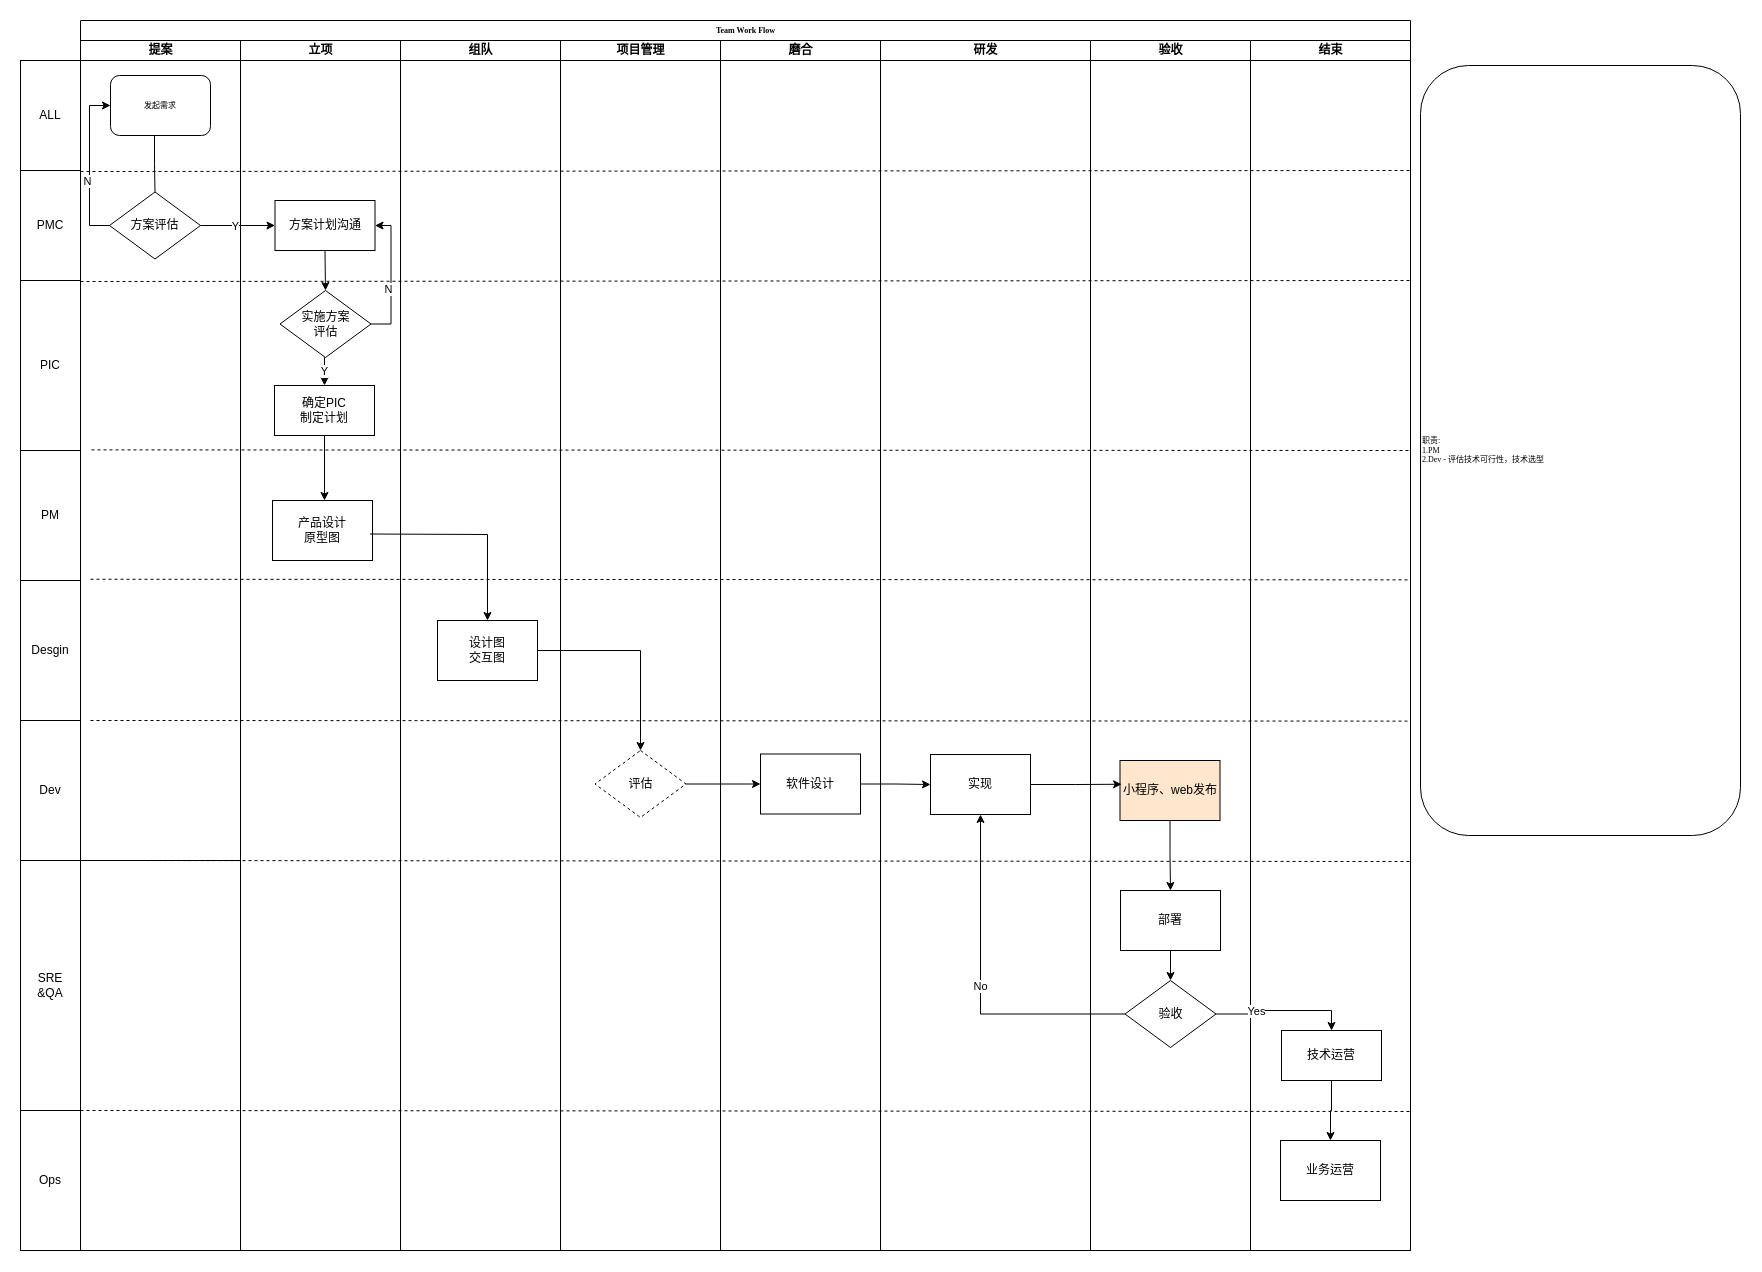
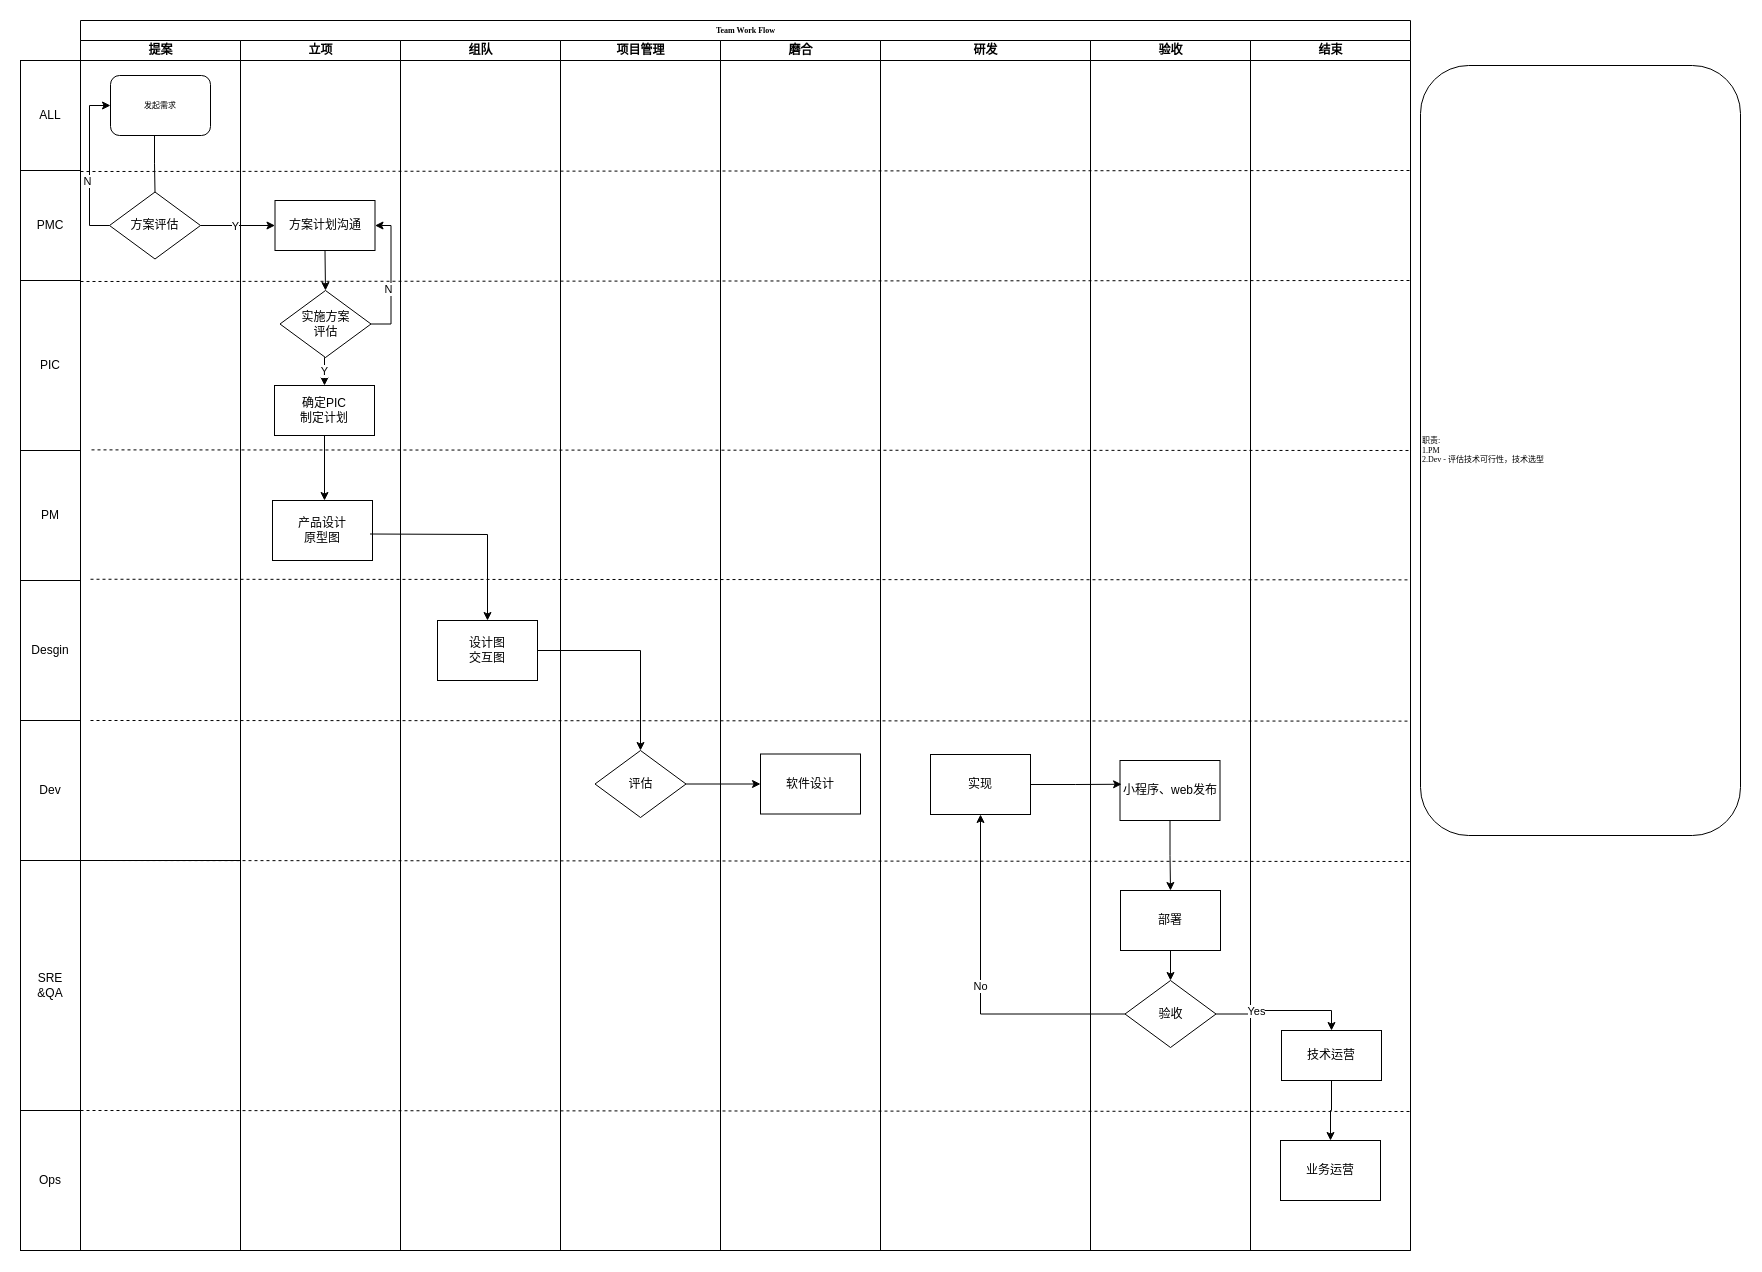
  <mxCell id="0" />
  <mxCell id="1" parent="0" />
  <mxCell id="2" value="Team Work Flow" style="swimlane;html=1;childLayout=stackLayout;startSize=20;rounded=0;shadow=0;labelBackgroundColor=none;strokeWidth=1;fontFamily=Verdana;fontSize=8;align=center;" parent="1" vertex="1"><mxGeometry x="80" y="20" width="1330" height="1230" as="geometry" /></mxCell>
  <mxCell id="3" value="建单" style="swimlane;html=1;startSize=20;" parent="2" vertex="1"><mxGeometry y="20" width="160" height="1210" as="geometry" /></mxCell>
  <mxCell id="4" value="立项" style="swimlane;html=1;startSize=20;" parent="2" vertex="1"><mxGeometry x="160" y="20" width="160" height="1210" as="geometry" /></mxCell>
  <mxCell id="5" value="Y" style="edgeStyle=orthogonalEdgeStyle;rounded=0;orthogonalLoop=1;jettySize=auto;html=1;entryX=0.5;entryY=0;entryDx=0;entryDy=0;startArrow=none;exitX=0.5;exitY=1;exitDx=0;exitDy=0;" parent="4" source="11" target="7" edge="1"><mxGeometry relative="1" as="geometry"><mxPoint x="80" y="317" as="sourcePoint" /></mxGeometry></mxCell>
  <mxCell id="6" value="方案计划沟通" style="rounded=0;whiteSpace=wrap;html=1;" parent="4" vertex="1"><mxGeometry x="34.5" y="160" width="100" height="50" as="geometry" /></mxCell>
  <mxCell id="7" value="确定PIC&lt;br&gt;制定计划" style="rounded=0;whiteSpace=wrap;html=1;" parent="4" vertex="1"><mxGeometry x="34" y="345" width="100" height="50" as="geometry" /></mxCell>
  <mxCell id="8" style="edgeStyle=orthogonalEdgeStyle;rounded=0;orthogonalLoop=1;jettySize=auto;html=1;startArrow=none;exitX=1;exitY=0.5;exitDx=0;exitDy=0;entryX=1;entryY=0.5;entryDx=0;entryDy=0;" parent="4" source="11" target="6" edge="1"><mxGeometry relative="1" as="geometry"><mxPoint x="130" y="295" as="sourcePoint" /><mxPoint x="-10" y="80" as="targetPoint" /></mxGeometry></mxCell>
  <mxCell id="9" value="N" style="edgeLabel;html=1;align=center;verticalAlign=middle;resizable=0;points=[];" parent="8" connectable="0" vertex="1"><mxGeometry x="-0.187" y="3" relative="1" as="geometry"><mxPoint as="offset" /></mxGeometry></mxCell>
  <mxCell id="10" style="rounded=0;orthogonalLoop=1;jettySize=auto;html=1;exitX=0.5;exitY=1;exitDx=0;exitDy=0;entryX=0.5;entryY=0;entryDx=0;entryDy=0;" parent="4" source="6" target="11" edge="1"><mxGeometry relative="1" as="geometry"><mxPoint x="140" y="380" as="sourcePoint" /><mxPoint x="80" y="270" as="targetPoint" /></mxGeometry></mxCell>
  <mxCell id="11" value="实施方案&lt;br&gt;评估" style="rhombus;whiteSpace=wrap;html=1;" parent="4" vertex="1"><mxGeometry x="39.5" y="250" width="91" height="67" as="geometry" /></mxCell>
  <mxCell id="12" style="rounded=0;orthogonalLoop=1;jettySize=auto;html=1;entryX=0.5;entryY=0;entryDx=0;entryDy=0;exitX=0.5;exitY=1;exitDx=0;exitDy=0;" parent="4" source="7" edge="1"><mxGeometry relative="1" as="geometry"><mxPoint x="144" y="380" as="sourcePoint" /><mxPoint x="84.0" y="460" as="targetPoint" /></mxGeometry></mxCell>
  <mxCell id="13" value="产品设计&lt;br&gt;原型图" style="rounded=0;whiteSpace=wrap;html=1;" parent="4" vertex="1"><mxGeometry x="32" y="460" width="100" height="60" as="geometry" /></mxCell>
  <mxCell id="14" value="" style="endArrow=none;dashed=1;html=1;rounded=0;" parent="4" edge="1"><mxGeometry width="50" height="50" relative="1" as="geometry"><mxPoint x="-160" y="1070" as="sourcePoint" /><mxPoint x="1170" y="1071" as="targetPoint" /></mxGeometry></mxCell>
  <mxCell id="15" value="组队" style="swimlane;html=1;startSize=20;" parent="2" vertex="1"><mxGeometry x="320" y="20" width="160" height="1210" as="geometry" /></mxCell>
  <mxCell id="16" value="设计图&lt;br&gt;交互图" style="rounded=0;whiteSpace=wrap;html=1;" parent="15" vertex="1"><mxGeometry x="37" y="580" width="100" height="60" as="geometry" /></mxCell>
  <mxCell id="17" value="" style="endArrow=none;dashed=1;html=1;rounded=0;entryX=1;entryY=0.5;entryDx=0;entryDy=0;" parent="15" edge="1"><mxGeometry width="50" height="50" relative="1" as="geometry"><mxPoint x="-310" y="538.75" as="sourcePoint" /><mxPoint x="1010" y="539.37" as="targetPoint" /></mxGeometry></mxCell>
  <mxCell id="18" value="" style="endArrow=none;dashed=1;html=1;rounded=0;entryX=1;entryY=0.5;entryDx=0;entryDy=0;" parent="15" edge="1"><mxGeometry width="50" height="50" relative="1" as="geometry"><mxPoint x="-310" y="680.0" as="sourcePoint" /><mxPoint x="1010" y="680.62" as="targetPoint" /></mxGeometry></mxCell>
  <mxCell id="19" style="edgeStyle=orthogonalEdgeStyle;rounded=0;orthogonalLoop=1;jettySize=auto;html=1;entryX=0.5;entryY=0;entryDx=0;entryDy=0;exitX=1;exitY=0.5;exitDx=0;exitDy=0;" parent="2" target="16" edge="1"><mxGeometry relative="1" as="geometry"><mxPoint x="289.5" y="513.5" as="sourcePoint" /></mxGeometry></mxCell>
  <mxCell id="20" value="项目管理" style="swimlane;html=1;startSize=20;" parent="2" vertex="1"><mxGeometry x="480" y="20" width="160" height="1210" as="geometry" /></mxCell>
  <mxCell id="21" value="" style="endArrow=none;dashed=1;html=1;rounded=0;" parent="20" edge="1"><mxGeometry width="50" height="50" relative="1" as="geometry"><mxPoint x="-480" y="131" as="sourcePoint" /><mxPoint x="850" y="130.0" as="targetPoint" /></mxGeometry></mxCell>
- <mxCell id="22" value="评估" style="rhombus;whiteSpace=wrap;html=1;dashed=1;" parent="20" vertex="1"><mxGeometry x="34.5" y="710" width="91" height="67" as="geometry" /></mxCell>
+ <mxCell id="22" value="评估" style="rhombus;whiteSpace=wrap;html=1;" parent="20" vertex="1"><mxGeometry x="34.5" y="710" width="91" height="67" as="geometry" /></mxCell>
  <mxCell id="23" value="" style="endArrow=none;dashed=1;html=1;rounded=0;" parent="20" edge="1"><mxGeometry width="50" height="50" relative="1" as="geometry"><mxPoint x="-480" y="241.0" as="sourcePoint" /><mxPoint x="850" y="240" as="targetPoint" /></mxGeometry></mxCell>
  <mxCell id="24" value="磨合" style="swimlane;html=1;startSize=20;" parent="2" vertex="1"><mxGeometry x="640" y="20" width="160" height="1210" as="geometry" /></mxCell>
  <mxCell id="25" value="" style="endArrow=none;dashed=1;html=1;rounded=0;" parent="24" edge="1"><mxGeometry width="50" height="50" relative="1" as="geometry"><mxPoint x="-640" y="820.0" as="sourcePoint" /><mxPoint x="690" y="821" as="targetPoint" /></mxGeometry></mxCell>
  <mxCell id="26" value="软件设计" style="rounded=0;whiteSpace=wrap;html=1;" parent="24" vertex="1"><mxGeometry x="40" y="713.5" width="100" height="60" as="geometry" /></mxCell>
  <mxCell id="27" value="" style="endArrow=none;dashed=1;html=1;rounded=0;entryX=1;entryY=0.5;entryDx=0;entryDy=0;" parent="2" edge="1"><mxGeometry width="50" height="50" relative="1" as="geometry"><mxPoint x="11" y="429.38" as="sourcePoint" /><mxPoint x="1331" y="430.0" as="targetPoint" /></mxGeometry></mxCell>
  <mxCell id="28" value="研发" style="swimlane;html=1;startSize=20;" parent="2" vertex="1"><mxGeometry x="800" y="20" width="210" height="1210" as="geometry" /></mxCell>
  <mxCell id="29" value="实现" style="rounded=0;whiteSpace=wrap;html=1;" parent="28" vertex="1"><mxGeometry x="50" y="714" width="100" height="60" as="geometry" /></mxCell>
  <mxCell id="30" value="验收" style="swimlane;html=1;startSize=20;" parent="2" vertex="1"><mxGeometry x="1010" y="20" width="160" height="1210" as="geometry" /></mxCell>
  <mxCell id="31" value="验收" style="rhombus;whiteSpace=wrap;html=1;" parent="30" vertex="1"><mxGeometry x="34.5" y="940" width="91" height="67" as="geometry" /></mxCell>
  <mxCell id="32" style="edgeStyle=orthogonalEdgeStyle;rounded=0;orthogonalLoop=1;jettySize=auto;html=1;entryX=0.5;entryY=0;entryDx=0;entryDy=0;" parent="30" source="33" target="31" edge="1"><mxGeometry relative="1" as="geometry" /></mxCell>
  <mxCell id="33" value="部署" style="rounded=0;whiteSpace=wrap;html=1;" parent="30" vertex="1"><mxGeometry x="30" y="850" width="100" height="60" as="geometry" /></mxCell>
  <mxCell id="34" style="edgeStyle=orthogonalEdgeStyle;rounded=0;orthogonalLoop=1;jettySize=auto;html=1;" parent="30" source="35" target="33" edge="1"><mxGeometry relative="1" as="geometry" /></mxCell>
- <mxCell id="35" value="小程序、web发布" style="rounded=0;whiteSpace=wrap;html=1;fillColor=#ffe6cc;" parent="30" vertex="1"><mxGeometry x="29.5" y="720" width="100" height="60" as="geometry" /></mxCell>
+ <mxCell id="35" value="小程序、web发布" style="rounded=0;whiteSpace=wrap;html=1;" parent="30" vertex="1"><mxGeometry x="29.5" y="720" width="100" height="60" as="geometry" /></mxCell>
  <mxCell id="36" value="结束" style="swimlane;html=1;startSize=20;" parent="2" vertex="1"><mxGeometry x="1170" y="20" width="160" height="1210" as="geometry" /></mxCell>
  <mxCell id="37" value="业务运营" style="rounded=0;whiteSpace=wrap;html=1;" parent="36" vertex="1"><mxGeometry x="30" y="1100" width="100" height="60" as="geometry" /></mxCell>
  <mxCell id="38" style="edgeStyle=orthogonalEdgeStyle;rounded=0;orthogonalLoop=1;jettySize=auto;html=1;entryX=0.5;entryY=0;entryDx=0;entryDy=0;" parent="36" source="39" target="37" edge="1"><mxGeometry relative="1" as="geometry" /></mxCell>
  <mxCell id="39" value="技术运营" style="rounded=0;whiteSpace=wrap;html=1;" parent="36" vertex="1"><mxGeometry x="31" y="990" width="100" height="50" as="geometry" /></mxCell>
  <mxCell id="40" style="edgeStyle=orthogonalEdgeStyle;rounded=0;orthogonalLoop=1;jettySize=auto;html=1;" parent="2" source="16" target="22" edge="1"><mxGeometry relative="1" as="geometry"><mxPoint x="560" y="460" as="targetPoint" /></mxGeometry></mxCell>
  <mxCell id="41" style="edgeStyle=orthogonalEdgeStyle;rounded=0;orthogonalLoop=1;jettySize=auto;html=1;" parent="2" source="22" target="26" edge="1"><mxGeometry relative="1" as="geometry" /></mxCell>
- <mxCell id="42" style="edgeStyle=orthogonalEdgeStyle;rounded=0;orthogonalLoop=1;jettySize=auto;html=1;entryX=0;entryY=0.5;entryDx=0;entryDy=0;" parent="2" source="26" target="29" edge="1"><mxGeometry relative="1" as="geometry" /></mxCell>
  <mxCell id="43" style="edgeStyle=orthogonalEdgeStyle;rounded=0;orthogonalLoop=1;jettySize=auto;html=1;entryX=0.5;entryY=0;entryDx=0;entryDy=0;" parent="2" source="31" target="39" edge="1"><mxGeometry relative="1" as="geometry"><mxPoint x="1250" y="994" as="targetPoint" /></mxGeometry></mxCell>
  <mxCell id="44" value="Yes" style="edgeLabel;html=1;align=center;verticalAlign=middle;resizable=0;points=[];" parent="43" connectable="0" vertex="1"><mxGeometry x="-0.368" relative="1" as="geometry"><mxPoint x="-1" as="offset" /></mxGeometry></mxCell>
  <mxCell id="45" value="No" style="edgeStyle=orthogonalEdgeStyle;rounded=0;orthogonalLoop=1;jettySize=auto;html=1;entryX=0.5;entryY=1;entryDx=0;entryDy=0;" parent="2" source="31" target="29" edge="1"><mxGeometry relative="1" as="geometry" /></mxCell>
  <mxCell id="46" style="edgeStyle=orthogonalEdgeStyle;rounded=0;orthogonalLoop=1;jettySize=auto;html=1;entryX=0.016;entryY=0.396;entryDx=0;entryDy=0;entryPerimeter=0;" parent="2" source="29" target="35" edge="1"><mxGeometry relative="1" as="geometry" /></mxCell>
  <mxCell id="47" value="提案" style="swimlane;html=1;startSize=20;" parent="1" vertex="1"><mxGeometry x="80" y="40" width="160" height="820" as="geometry" /></mxCell>
  <mxCell id="48" value="发起需求" style="rounded=1;whiteSpace=wrap;html=1;shadow=0;labelBackgroundColor=none;strokeWidth=1;fontFamily=Verdana;fontSize=8;align=center;" parent="47" vertex="1"><mxGeometry x="30" y="35" width="100" height="60" as="geometry" /></mxCell>
  <mxCell id="49" value="方案评估" style="rhombus;whiteSpace=wrap;html=1;" parent="47" vertex="1"><mxGeometry x="29" y="151.5" width="91" height="67" as="geometry" /></mxCell>
  <mxCell id="50" value="" style="edgeStyle=orthogonalEdgeStyle;rounded=0;orthogonalLoop=1;jettySize=auto;html=1;entryX=0.5;entryY=0;entryDx=0;entryDy=0;exitX=0.44;exitY=0.992;exitDx=0;exitDy=0;exitPerimeter=0;endArrow=none;" parent="47" source="48" target="49" edge="1"><mxGeometry relative="1" as="geometry"><mxPoint x="74" y="109.52" as="sourcePoint" /><mxPoint x="190" y="195" as="targetPoint" /></mxGeometry></mxCell>
  <mxCell id="51" style="edgeStyle=orthogonalEdgeStyle;rounded=0;orthogonalLoop=1;jettySize=auto;html=1;entryX=0;entryY=0.5;entryDx=0;entryDy=0;startArrow=none;exitX=0;exitY=0.5;exitDx=0;exitDy=0;" parent="47" source="49" target="48" edge="1"><mxGeometry relative="1" as="geometry"><mxPoint x="84.5" y="228.5" as="sourcePoint" /><mxPoint x="200" y="205" as="targetPoint" /></mxGeometry></mxCell>
  <mxCell id="52" value="N" style="edgeLabel;html=1;align=center;verticalAlign=middle;resizable=0;points=[];" parent="51" connectable="0" vertex="1"><mxGeometry x="-0.187" y="3" relative="1" as="geometry"><mxPoint as="offset" /></mxGeometry></mxCell>
  <mxCell id="53" value="ALL" style="rounded=0;whiteSpace=wrap;html=1;" parent="1" vertex="1"><mxGeometry x="20" y="60" width="60" height="110" as="geometry" /></mxCell>
  <mxCell id="54" value="PIC" style="rounded=0;whiteSpace=wrap;html=1;" parent="1" vertex="1"><mxGeometry x="20" y="280" width="60" height="170" as="geometry" /></mxCell>
  <mxCell id="55" value="PM" style="rounded=0;whiteSpace=wrap;html=1;" parent="1" vertex="1"><mxGeometry x="20" y="450" width="60" height="130" as="geometry" /></mxCell>
  <mxCell id="56" value="PMC" style="rounded=0;whiteSpace=wrap;html=1;" parent="1" vertex="1"><mxGeometry x="20" y="170" width="60" height="110" as="geometry" /></mxCell>
  <mxCell id="57" style="edgeStyle=orthogonalEdgeStyle;rounded=0;orthogonalLoop=1;jettySize=auto;html=1;entryX=0;entryY=0.5;entryDx=0;entryDy=0;startArrow=none;exitX=1;exitY=0.5;exitDx=0;exitDy=0;" parent="1" source="49" target="6" edge="1"><mxGeometry relative="1" as="geometry"><mxPoint x="155" y="260" as="sourcePoint" /></mxGeometry></mxCell>
  <mxCell id="58" value="Y" style="edgeLabel;html=1;align=center;verticalAlign=middle;resizable=0;points=[];" parent="57" connectable="0" vertex="1"><mxGeometry x="-0.099" relative="1" as="geometry"><mxPoint as="offset" /></mxGeometry></mxCell>
  <mxCell id="59" value="Desgin" style="rounded=0;whiteSpace=wrap;html=1;" parent="1" vertex="1"><mxGeometry x="20" y="580" width="60" height="140" as="geometry" /></mxCell>
  <mxCell id="60" value="Dev" style="rounded=0;whiteSpace=wrap;html=1;" parent="1" vertex="1"><mxGeometry x="20" y="720" width="60" height="140" as="geometry" /></mxCell>
  <mxCell id="61" value="职责:&lt;br&gt;1.PM&lt;br&gt;2.Dev - 评估技术可行性，技术选型" style="rounded=1;whiteSpace=wrap;html=1;shadow=0;labelBackgroundColor=none;strokeWidth=1;fontFamily=Verdana;fontSize=8;align=left;" parent="1" vertex="1"><mxGeometry x="1420" y="65" width="320" height="770" as="geometry" /></mxCell>
  <mxCell id="62" value="SRE&lt;br&gt;&amp;amp;QA" style="rounded=0;whiteSpace=wrap;html=1;" parent="1" vertex="1"><mxGeometry x="20" y="860" width="60" height="250" as="geometry" /></mxCell>
  <mxCell id="63" value="Ops" style="rounded=0;whiteSpace=wrap;html=1;" parent="1" vertex="1"><mxGeometry x="20" y="1110" width="60" height="140" as="geometry" /></mxCell>
